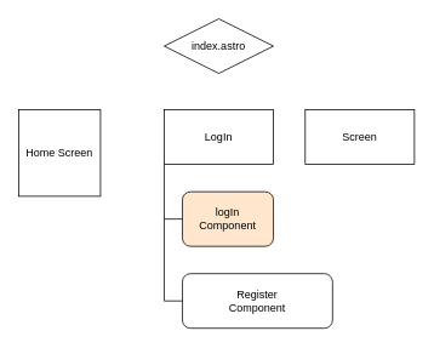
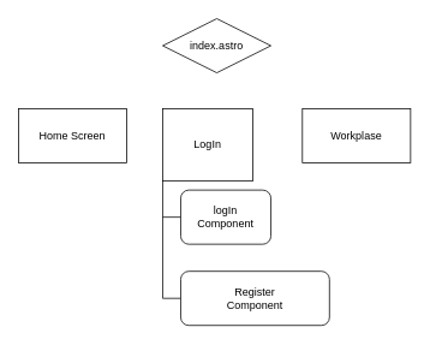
  <mxCell id="0" />
  <mxCell id="1" parent="0" />
  <mxCell id="2" value="index.astro" style="rhombus;whiteSpace=wrap;html=1;" vertex="1" parent="1"><mxGeometry x="180" y="20" width="120" height="60" as="geometry" /></mxCell>
- <mxCell id="3" value="Screen" style="rounded=0;whiteSpace=wrap;html=1;" vertex="1" parent="1"><mxGeometry x="335" y="120" width="120" height="60" as="geometry" /></mxCell>
- <mxCell id="4" value="LogIn" style="rounded=0;whiteSpace=wrap;html=1;" vertex="1" parent="1"><mxGeometry x="180" y="120" width="120" height="60" as="geometry" /></mxCell>
- <mxCell id="5" value="Home Screen" style="rounded=0;whiteSpace=wrap;html=1;" vertex="1" parent="1"><mxGeometry x="20" y="120" width="90" height="95" as="geometry" /></mxCell>
+ <mxCell id="3" value="Workplase" style="rounded=0;whiteSpace=wrap;html=1;" vertex="1" parent="1"><mxGeometry x="335" y="120" width="120" height="60" as="geometry" /></mxCell>
+ <mxCell id="4" value="LogIn" style="rounded=0;whiteSpace=wrap;html=1;" vertex="1" parent="1"><mxGeometry x="180" y="120" width="100" height="80" as="geometry" /></mxCell>
+ <mxCell id="5" value="Home Screen" style="rounded=0;whiteSpace=wrap;html=1;" vertex="1" parent="1"><mxGeometry x="20" y="120" width="120" height="60" as="geometry" /></mxCell>
  <mxCell id="6" style="edgeStyle=orthogonalEdgeStyle;rounded=0;orthogonalLoop=1;jettySize=auto;html=1;endArrow=none;endFill=0;" edge="1" parent="1" source="7"><mxGeometry relative="1" as="geometry"><mxPoint x="180" y="240" as="targetPoint" /></mxGeometry></mxCell>
- <mxCell id="7" value="logIn&lt;div&gt;Component&lt;/div&gt;" style="rounded=1;whiteSpace=wrap;html=1;fillColor=#ffe6cc;" vertex="1" parent="1"><mxGeometry x="200" y="210" width="100" height="60" as="geometry" /></mxCell>
+ <mxCell id="7" value="logIn&lt;div&gt;Component&lt;/div&gt;" style="rounded=1;whiteSpace=wrap;html=1;" vertex="1" parent="1"><mxGeometry x="200" y="210" width="100" height="60" as="geometry" /></mxCell>
  <mxCell id="8" style="edgeStyle=orthogonalEdgeStyle;rounded=0;orthogonalLoop=1;jettySize=auto;html=1;endArrow=none;endFill=0;" edge="1" parent="1" source="9"><mxGeometry relative="1" as="geometry"><mxPoint x="180" y="330" as="targetPoint" /></mxGeometry></mxCell>
  <mxCell id="9" value="Register&lt;div&gt;Component&lt;/div&gt;" style="rounded=1;whiteSpace=wrap;html=1;" vertex="1" parent="1"><mxGeometry x="200" y="300" width="165" height="60" as="geometry" /></mxCell>
  <mxCell id="10" value="" style="endArrow=none;html=1;rounded=0;entryX=0;entryY=1;entryDx=0;entryDy=0;" edge="1" parent="1" target="4"><mxGeometry width="50" height="50" relative="1" as="geometry"><mxPoint x="180" y="330" as="sourcePoint" /><mxPoint x="280" y="630" as="targetPoint" /></mxGeometry></mxCell>
